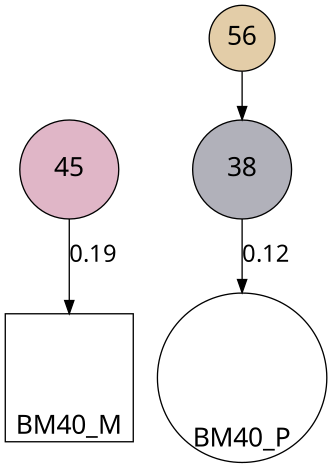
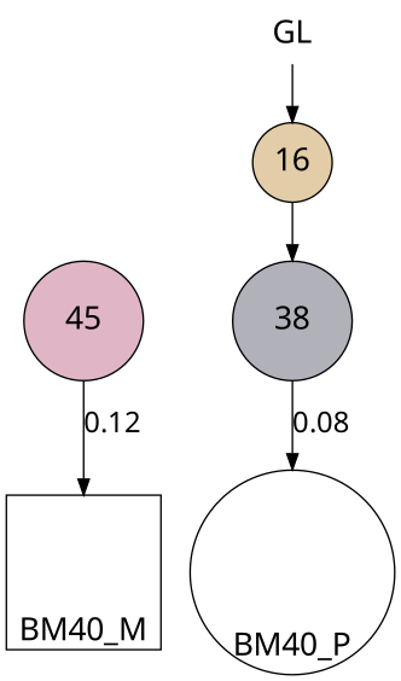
  digraph {
    forcelabels=true
    node [color="#000000" fillcolor="#ffffff" fontname="Dialog.bold" fontsize=20 heigth=0.8333333333333334 shape=circle style=filled]
    edge [fontname="Dialog.bold" fontsize=18]
    n1 [label=BM40_M labelloc=b shape=square width=0.8333333333333334]
    n2 [label=BM40_P labelloc=b width=0.8333333333333334]
-   n4 [fillcolor="#e3cda8" heigth=0.6666666666666666 label=56 width=0.6666666666666666]
+   n3 [heigth=0.625 label=GL shape=plaintext width=0.625]
+   n4 [fillcolor="#e3cda8" heigth=0.6666666666666666 label=16 width=0.6666666666666666]
    n5 [fillcolor="#b1b1ba" heigth=1.0416666666666667 label=38 width=1.0416666666666667]
    n6 [fillcolor="#e0b6c7" heigth=1.0416666666666667 label=45 width=1.0416666666666667]
    subgraph sub_1 {
      rank=sink
      n1
      n2
    }
+   n3 -> n4
    n4 -> n5
-   n5 -> n2 [label=0.12]
-   n6 -> n1 [label=0.19]
+   n5 -> n2 [label=0.08]
+   n6 -> n1 [label=0.12]
  }
